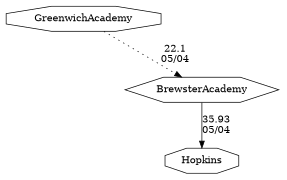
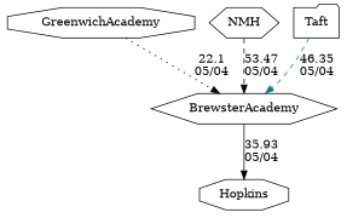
  digraph {
    node [shape=hexagon]
    edge [color=black random=random style=dashed]
    BrewsterAcademy
    Hopkins [shape=octagon]
    GreenwichAcademy [shape=octagon]
+   NMH
+   Taft [shape=folder]
    BrewsterAcademy -> Hopkins [label="35.93\n05/04" style=solid weight=65]
    GreenwichAcademy -> BrewsterAcademy [label="22.1\n05/04" style=dotted weight=78]
+   NMH -> BrewsterAcademy [label="53.47\n05/04" weight=47]
+   Taft -> BrewsterAcademy [color=teal label="46.35\n05/04" weight=54]
  }
